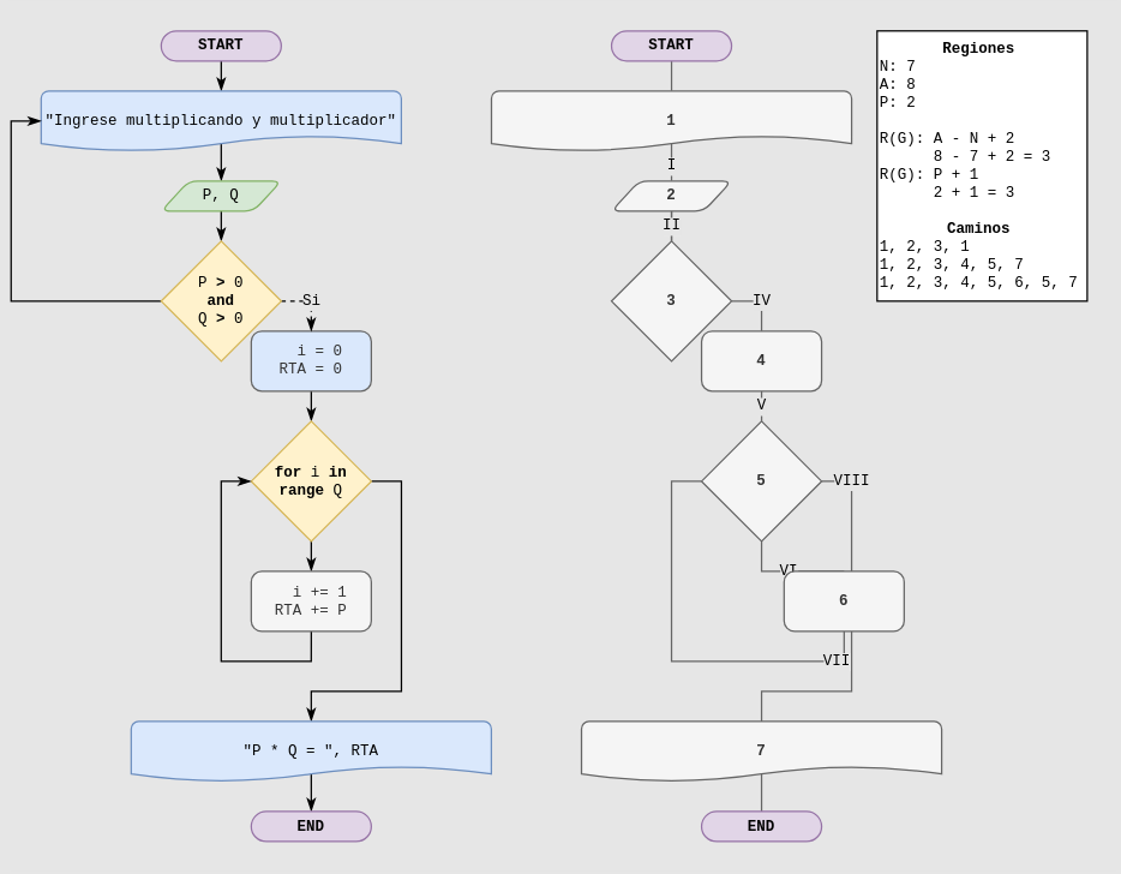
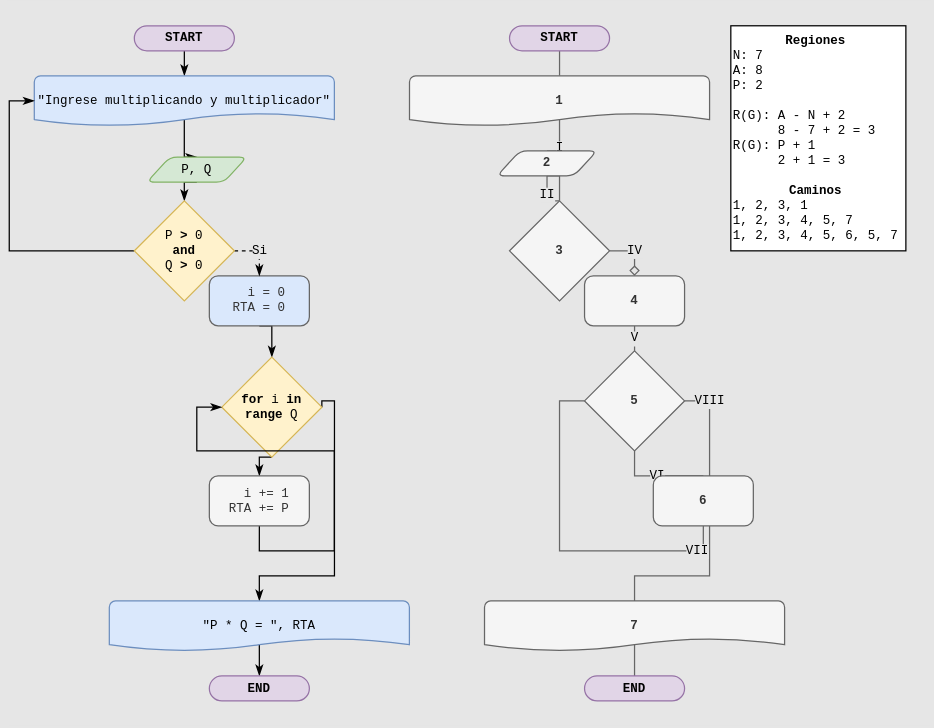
  <mxCell id="0" />
  <mxCell id="1" parent="0" />
  <mxCell id="2" value="&lt;div style=&quot;text-align: center;&quot;&gt;&lt;span style=&quot;background-color: initial;&quot;&gt;&lt;b&gt;Regiones&lt;/b&gt;&lt;/span&gt;&lt;/div&gt;N: 7&lt;br&gt;A: 8&lt;br&gt;P: 2&lt;br&gt;&lt;br&gt;R(G): A - N + 2&lt;br&gt;&amp;nbsp; &amp;nbsp; &amp;nbsp; 8 - 7 + 2 = 3&lt;br&gt;R(G): P + 1&lt;br&gt;&amp;nbsp; &amp;nbsp; &amp;nbsp; 2 + 1 = 3&lt;br&gt;&lt;br&gt;&lt;div style=&quot;text-align: center;&quot;&gt;&lt;b style=&quot;background-color: initial;&quot;&gt;Caminos&lt;/b&gt;&lt;/div&gt;1, 2, 3, 1&lt;br&gt;1, 2, 3, 4, 5, 7&lt;br&gt;1, 2, 3, 4, 5, 6, 5, 7" style="rounded=0;whiteSpace=wrap;html=1;labelBackgroundColor=none;labelBorderColor=none;fontFamily=Courier New;fontSize=10;strokeWidth=1;align=left;verticalAlign=top;" vertex="1" parent="1"><mxGeometry x="578" y="20" width="140" height="180" as="geometry" /></mxCell>
  <mxCell id="3" style="edgeStyle=orthogonalEdgeStyle;curved=0;rounded=1;sketch=0;orthogonalLoop=1;jettySize=auto;html=1;exitX=0.5;exitY=1;exitDx=0;exitDy=0;entryX=0.5;entryY=0;entryDx=0;entryDy=0;entryPerimeter=0;fontFamily=Courier New;fontSize=10;endArrow=classicThin;endFill=1;labelBackgroundColor=#E6E6E6;" edge="1" parent="1" source="4" target="6"><mxGeometry relative="1" as="geometry" /></mxCell>
  <mxCell id="4" value="START" style="rounded=1;whiteSpace=wrap;html=1;fontFamily=Courier New;fontSize=10;strokeWidth=1;arcSize=50;fontStyle=1;fillColor=#e1d5e7;strokeColor=#9673a6;" vertex="1" parent="1"><mxGeometry x="100.93" y="20" width="80" height="20" as="geometry" /></mxCell>
  <mxCell id="5" style="edgeStyle=orthogonalEdgeStyle;rounded=0;sketch=0;orthogonalLoop=1;jettySize=auto;html=1;exitX=0.5;exitY=0;exitDx=0;exitDy=0;exitPerimeter=0;entryX=0.5;entryY=0;entryDx=0;entryDy=0;fontFamily=Courier New;fontSize=10;endArrow=classicThin;endFill=1;labelBackgroundColor=#E6E6E6;" edge="1" parent="1" source="6" target="8"><mxGeometry relative="1" as="geometry"><Array as="points"><mxPoint x="140.93" y="80" /><mxPoint x="140.93" y="80" /></Array></mxGeometry></mxCell>
  <mxCell id="6" value="&quot;Ingrese multiplicando y multiplicador&quot;" style="strokeWidth=1;html=1;shape=mxgraph.flowchart.document2;whiteSpace=wrap;size=0.25;rounded=0;sketch=0;fontFamily=Courier New;fontSize=10;fillColor=#dae8fc;strokeColor=#6c8ebf;" vertex="1" parent="1"><mxGeometry x="20.93" y="60" width="240" height="40" as="geometry" /></mxCell>
  <mxCell id="7" style="edgeStyle=orthogonalEdgeStyle;rounded=0;sketch=0;orthogonalLoop=1;jettySize=auto;html=1;exitX=0.5;exitY=1;exitDx=0;exitDy=0;entryX=0.5;entryY=0;entryDx=0;entryDy=0;entryPerimeter=0;fontFamily=Courier New;fontSize=10;endArrow=classicThin;endFill=1;labelBackgroundColor=#E6E6E6;" edge="1" parent="1" source="8" target="16"><mxGeometry relative="1" as="geometry" /></mxCell>
- <mxCell id="8" value="P, Q" style="shape=parallelogram;html=1;strokeWidth=1;perimeter=parallelogramPerimeter;whiteSpace=wrap;rounded=1;arcSize=12;size=0.23;sketch=0;fontFamily=Courier New;fontSize=10;fillColor=#d5e8d4;strokeColor=#82b366;" vertex="1" parent="1"><mxGeometry x="100.93" y="120" width="80" height="20" as="geometry" /></mxCell>
+ <mxCell id="8" value="P, Q" style="shape=parallelogram;html=1;strokeWidth=1;perimeter=parallelogramPerimeter;whiteSpace=wrap;rounded=1;arcSize=12;size=0.23;sketch=0;fontFamily=Courier New;fontSize=10;fillColor=#d5e8d4;strokeColor=#82b366;" vertex="1" parent="1"><mxGeometry x="110.93" y="125" width="80" height="20" as="geometry" /></mxCell>
  <mxCell id="9" style="edgeStyle=orthogonalEdgeStyle;rounded=0;sketch=0;orthogonalLoop=1;jettySize=auto;html=1;exitX=0.5;exitY=1;exitDx=0;exitDy=0;entryX=0.5;entryY=0;entryDx=0;entryDy=0;entryPerimeter=0;fontFamily=Courier New;fontSize=10;endArrow=classicThin;endFill=1;labelBackgroundColor=#E6E6E6;" edge="1" parent="1" source="10" target="13"><mxGeometry relative="1" as="geometry" /></mxCell>
  <mxCell id="10" value="&amp;nbsp; i = 0&lt;br&gt;RTA = 0" style="rounded=1;whiteSpace=wrap;html=1;absoluteArcSize=1;arcSize=14;strokeWidth=1;sketch=0;fontFamily=Courier New;fontSize=10;align=center;fillColor=#dae8fc;fontColor=#333333;strokeColor=#666666;" vertex="1" parent="1"><mxGeometry x="160.93" y="220" width="80" height="40" as="geometry" /></mxCell>
  <mxCell id="11" style="edgeStyle=orthogonalEdgeStyle;rounded=0;sketch=0;orthogonalLoop=1;jettySize=auto;html=1;exitX=0.5;exitY=1;exitDx=0;exitDy=0;exitPerimeter=0;entryX=0.5;entryY=0;entryDx=0;entryDy=0;fontFamily=Courier New;fontSize=10;endArrow=classicThin;endFill=1;labelBackgroundColor=#E6E6E6;" edge="1" parent="1" source="13" target="18"><mxGeometry relative="1" as="geometry" /></mxCell>
  <mxCell id="12" style="edgeStyle=orthogonalEdgeStyle;rounded=0;sketch=0;orthogonalLoop=1;jettySize=auto;html=1;exitX=1;exitY=0.5;exitDx=0;exitDy=0;exitPerimeter=0;entryX=0.5;entryY=0;entryDx=0;entryDy=0;entryPerimeter=0;fontFamily=Courier New;fontSize=10;endArrow=classicThin;endFill=1;labelBackgroundColor=#E6E6E6;" edge="1" parent="1" source="13" target="20"><mxGeometry relative="1" as="geometry"><Array as="points"><mxPoint x="261.01" y="320" /><mxPoint x="261.01" y="460" /><mxPoint x="201.01" y="460" /></Array></mxGeometry></mxCell>
- <mxCell id="13" value="&lt;b&gt;for&lt;/b&gt; i &lt;b&gt;in range&lt;/b&gt; Q" style="strokeWidth=1;html=1;shape=mxgraph.flowchart.decision;whiteSpace=wrap;rounded=0;sketch=0;fontFamily=Courier New;fontSize=10;fillColor=#fff2cc;strokeColor=#d6b656;" vertex="1" parent="1"><mxGeometry x="160.93" y="280" width="80" height="80" as="geometry" /></mxCell>
+ <mxCell id="13" value="&lt;b&gt;for&lt;/b&gt; i &lt;b&gt;in range&lt;/b&gt; Q" style="strokeWidth=1;html=1;shape=mxgraph.flowchart.decision;whiteSpace=wrap;rounded=0;sketch=0;fontFamily=Courier New;fontSize=10;fillColor=#fff2cc;strokeColor=#d6b656;" vertex="1" parent="1"><mxGeometry x="170.93" y="285" width="80" height="80" as="geometry" /></mxCell>
  <mxCell id="14" value="Si" style="edgeStyle=orthogonalEdgeStyle;rounded=0;sketch=0;orthogonalLoop=1;jettySize=auto;html=1;exitX=1;exitY=0.5;exitDx=0;exitDy=0;exitPerimeter=0;entryX=0.5;entryY=0;entryDx=0;entryDy=0;fontFamily=Courier New;fontSize=10;endArrow=classicThin;endFill=1;labelBackgroundColor=#E6E6E6;dashed=1;" edge="1" parent="1" source="16" target="10"><mxGeometry relative="1" as="geometry" /></mxCell>
  <mxCell id="15" style="edgeStyle=orthogonalEdgeStyle;rounded=0;sketch=0;orthogonalLoop=1;jettySize=auto;html=1;exitX=0;exitY=0.5;exitDx=0;exitDy=0;exitPerimeter=0;entryX=0;entryY=0.5;entryDx=0;entryDy=0;entryPerimeter=0;fontFamily=Courier New;fontSize=10;endArrow=classicThin;endFill=1;labelBackgroundColor=#E6E6E6;" edge="1" parent="1" source="16" target="6"><mxGeometry relative="1" as="geometry" /></mxCell>
  <mxCell id="16" value="P &lt;b&gt;&amp;gt;&lt;/b&gt; 0&lt;br&gt;&lt;b&gt;and&lt;/b&gt;&lt;br&gt;Q &lt;b&gt;&amp;gt;&lt;/b&gt; 0" style="strokeWidth=1;html=1;shape=mxgraph.flowchart.decision;whiteSpace=wrap;rounded=0;sketch=0;fontFamily=Courier New;fontSize=10;fillColor=#fff2cc;strokeColor=#d6b656;" vertex="1" parent="1"><mxGeometry x="100.93" y="160" width="80" height="80" as="geometry" /></mxCell>
  <mxCell id="17" style="edgeStyle=orthogonalEdgeStyle;rounded=0;sketch=0;orthogonalLoop=1;jettySize=auto;html=1;exitX=0.5;exitY=1;exitDx=0;exitDy=0;entryX=0;entryY=0.5;entryDx=0;entryDy=0;entryPerimeter=0;fontFamily=Courier New;fontSize=10;endArrow=classicThin;endFill=1;labelBackgroundColor=#E6E6E6;" edge="1" parent="1" source="18" target="13"><mxGeometry relative="1" as="geometry" /></mxCell>
  <mxCell id="18" value="&amp;nbsp; i += 1&lt;br&gt;RTA += P" style="rounded=1;whiteSpace=wrap;html=1;absoluteArcSize=1;arcSize=14;strokeWidth=1;sketch=0;fontFamily=Courier New;fontSize=10;align=center;fillColor=#f5f5f5;fontColor=#333333;strokeColor=#666666;" vertex="1" parent="1"><mxGeometry x="160.93" y="380" width="80" height="40" as="geometry" /></mxCell>
  <mxCell id="19" style="edgeStyle=orthogonalEdgeStyle;rounded=0;sketch=0;orthogonalLoop=1;jettySize=auto;html=1;exitX=0.5;exitY=0;exitDx=0;exitDy=0;exitPerimeter=0;entryX=0.5;entryY=0;entryDx=0;entryDy=0;labelBackgroundColor=#E6E6E6;fontFamily=Courier New;fontSize=10;endArrow=classicThin;endFill=1;" edge="1" parent="1" source="20" target="39"><mxGeometry relative="1" as="geometry"><Array as="points"><mxPoint x="201" y="500" /><mxPoint x="201" y="500" /></Array></mxGeometry></mxCell>
  <mxCell id="20" value="&quot;P * Q = &quot;, RTA" style="strokeWidth=1;html=1;shape=mxgraph.flowchart.document2;whiteSpace=wrap;size=0.25;rounded=0;sketch=0;fontFamily=Courier New;fontSize=10;fillColor=#dae8fc;strokeColor=#6c8ebf;" vertex="1" parent="1"><mxGeometry x="80.93" y="480" width="240" height="40" as="geometry" /></mxCell>
  <mxCell id="21" style="edgeStyle=orthogonalEdgeStyle;curved=0;rounded=1;sketch=0;orthogonalLoop=1;jettySize=auto;html=1;exitX=0.5;exitY=1;exitDx=0;exitDy=0;entryX=0.5;entryY=0;entryDx=0;entryDy=0;entryPerimeter=0;fontFamily=Courier New;fontSize=10;endArrow=none;endFill=0;labelBackgroundColor=#E6E6E6;fillColor=#f5f5f5;strokeColor=#666666;" edge="1" parent="1" source="22" target="24"><mxGeometry relative="1" as="geometry" /></mxCell>
  <mxCell id="22" value="START" style="rounded=1;whiteSpace=wrap;html=1;fontFamily=Courier New;fontSize=10;strokeWidth=1;arcSize=50;fontStyle=1;fillColor=#e1d5e7;strokeColor=#9673a6;" vertex="1" parent="1"><mxGeometry x="401.01" y="20" width="80" height="20" as="geometry" /></mxCell>
  <mxCell id="23" value="I" style="edgeStyle=orthogonalEdgeStyle;rounded=0;sketch=0;orthogonalLoop=1;jettySize=auto;html=1;exitX=0.5;exitY=0;exitDx=0;exitDy=0;exitPerimeter=0;entryX=0.5;entryY=0;entryDx=0;entryDy=0;fontFamily=Courier New;fontSize=10;endArrow=none;endFill=0;labelBackgroundColor=#E6E6E6;fillColor=#f5f5f5;strokeColor=#666666;" edge="1" parent="1" source="24" target="27"><mxGeometry x="0.667" relative="1" as="geometry"><Array as="points"><mxPoint x="441.01" y="80" /><mxPoint x="441.01" y="80" /></Array><mxPoint as="offset" /></mxGeometry></mxCell>
  <mxCell id="24" value="1" style="strokeWidth=1;html=1;shape=mxgraph.flowchart.document2;whiteSpace=wrap;size=0.25;rounded=0;sketch=0;fontFamily=Courier New;fontSize=10;fillColor=#f5f5f5;fontColor=#333333;strokeColor=#666666;fontStyle=1" vertex="1" parent="1"><mxGeometry x="321.01" y="60" width="240" height="40" as="geometry" /></mxCell>
  <mxCell id="25" style="edgeStyle=orthogonalEdgeStyle;rounded=0;sketch=0;orthogonalLoop=1;jettySize=auto;html=1;exitX=0.5;exitY=1;exitDx=0;exitDy=0;entryX=0.5;entryY=0;entryDx=0;entryDy=0;entryPerimeter=0;fontFamily=Courier New;fontSize=10;endArrow=none;endFill=0;labelBackgroundColor=#E6E6E6;fillColor=#f5f5f5;strokeColor=#666666;" edge="1" parent="1" source="27" target="34"><mxGeometry relative="1" as="geometry" /></mxCell>
  <mxCell id="26" value="II" style="edgeStyle=orthogonalEdgeStyle;rounded=0;sketch=0;orthogonalLoop=1;jettySize=auto;html=1;labelBackgroundColor=#E6E6E6;fontFamily=Courier New;fontSize=10;endArrow=none;endFill=0;fillColor=#f5f5f5;strokeColor=#666666;" edge="1" parent="1" source="27" target="34"><mxGeometry relative="1" as="geometry" /></mxCell>
- <mxCell id="27" value="2" style="shape=parallelogram;html=1;strokeWidth=1;perimeter=parallelogramPerimeter;whiteSpace=wrap;rounded=1;arcSize=12;size=0.23;sketch=0;fontFamily=Courier New;fontSize=10;fillColor=#f5f5f5;fontColor=#333333;strokeColor=#666666;fontStyle=1" vertex="1" parent="1"><mxGeometry x="401.01" y="120" width="80" height="20" as="geometry" /></mxCell>
+ <mxCell id="27" value="2" style="shape=parallelogram;html=1;strokeWidth=1;perimeter=parallelogramPerimeter;whiteSpace=wrap;rounded=1;arcSize=12;size=0.23;sketch=0;fontFamily=Courier New;fontSize=10;fillColor=#f5f5f5;fontColor=#333333;strokeColor=#666666;fontStyle=1" vertex="1" parent="1"><mxGeometry x="391.01" y="120" width="80" height="20" as="geometry" /></mxCell>
  <mxCell id="28" value="V" style="edgeStyle=orthogonalEdgeStyle;rounded=0;sketch=0;orthogonalLoop=1;jettySize=auto;html=1;exitX=0.5;exitY=1;exitDx=0;exitDy=0;entryX=0.5;entryY=0;entryDx=0;entryDy=0;entryPerimeter=0;fontFamily=Courier New;fontSize=10;endArrow=none;endFill=0;labelBackgroundColor=#E6E6E6;fillColor=#f5f5f5;strokeColor=#666666;" edge="1" parent="1" source="29" target="32"><mxGeometry relative="1" as="geometry" /></mxCell>
  <mxCell id="29" value="4" style="rounded=1;whiteSpace=wrap;html=1;absoluteArcSize=1;arcSize=14;strokeWidth=1;sketch=0;fontFamily=Courier New;fontSize=10;align=center;fillColor=#f5f5f5;fontColor=#333333;strokeColor=#666666;fontStyle=1" vertex="1" parent="1"><mxGeometry x="461.01" y="220" width="80" height="40" as="geometry" /></mxCell>
  <mxCell id="30" value="VI" style="edgeStyle=orthogonalEdgeStyle;rounded=0;sketch=0;orthogonalLoop=1;jettySize=auto;html=1;exitX=0.5;exitY=1;exitDx=0;exitDy=0;exitPerimeter=0;entryX=0.5;entryY=0;entryDx=0;entryDy=0;fontFamily=Courier New;fontSize=10;endArrow=none;endFill=0;labelBackgroundColor=#E6E6E6;fillColor=#f5f5f5;strokeColor=#666666;" edge="1" parent="1" source="32" target="36"><mxGeometry relative="1" as="geometry" /></mxCell>
  <mxCell id="31" value="VIII" style="edgeStyle=orthogonalEdgeStyle;rounded=0;sketch=0;orthogonalLoop=1;jettySize=auto;html=1;exitX=1;exitY=0.5;exitDx=0;exitDy=0;exitPerimeter=0;entryX=0.5;entryY=0;entryDx=0;entryDy=0;entryPerimeter=0;fontFamily=Courier New;fontSize=10;endArrow=none;endFill=0;labelBackgroundColor=#E6E6E6;fillColor=#f5f5f5;strokeColor=#666666;" edge="1" parent="1" source="32" target="38"><mxGeometry x="-0.833" relative="1" as="geometry"><Array as="points"><mxPoint x="561.01" y="320" /><mxPoint x="561.01" y="460" /><mxPoint x="501.01" y="460" /></Array><mxPoint as="offset" /></mxGeometry></mxCell>
  <mxCell id="32" value="5" style="strokeWidth=1;html=1;shape=mxgraph.flowchart.decision;whiteSpace=wrap;rounded=0;sketch=0;fontFamily=Courier New;fontSize=10;fillColor=#f5f5f5;fontColor=#333333;strokeColor=#666666;fontStyle=1" vertex="1" parent="1"><mxGeometry x="461.01" y="280" width="80" height="80" as="geometry" /></mxCell>
- <mxCell id="33" value="IV" style="edgeStyle=orthogonalEdgeStyle;rounded=0;sketch=0;orthogonalLoop=1;jettySize=auto;html=1;exitX=1;exitY=0.5;exitDx=0;exitDy=0;exitPerimeter=0;entryX=0.5;entryY=0;entryDx=0;entryDy=0;fontFamily=Courier New;fontSize=10;endArrow=none;endFill=0;labelBackgroundColor=#E6E6E6;fillColor=#f5f5f5;strokeColor=#666666;" edge="1" parent="1" source="34" target="29"><mxGeometry relative="1" as="geometry" /></mxCell>
+ <mxCell id="33" value="IV" style="edgeStyle=orthogonalEdgeStyle;rounded=0;sketch=0;orthogonalLoop=1;jettySize=auto;html=1;exitX=1;exitY=0.5;exitDx=0;exitDy=0;exitPerimeter=0;entryX=0.5;entryY=0;entryDx=0;entryDy=0;fontFamily=Courier New;fontSize=10;endArrow=diamond;endFill=0;labelBackgroundColor=#E6E6E6;fillColor=#f5f5f5;strokeColor=#666666;" edge="1" parent="1" source="34" target="29"><mxGeometry relative="1" as="geometry" /></mxCell>
  <mxCell id="34" value="3" style="strokeWidth=1;html=1;shape=mxgraph.flowchart.decision;whiteSpace=wrap;rounded=0;sketch=0;fontFamily=Courier New;fontSize=10;fillColor=#f5f5f5;fontColor=#333333;strokeColor=#666666;fontStyle=1" vertex="1" parent="1"><mxGeometry x="401.01" y="160" width="80" height="80" as="geometry" /></mxCell>
  <mxCell id="35" value="VII" style="edgeStyle=orthogonalEdgeStyle;rounded=0;sketch=0;orthogonalLoop=1;jettySize=auto;html=1;exitX=0.5;exitY=1;exitDx=0;exitDy=0;entryX=0;entryY=0.5;entryDx=0;entryDy=0;entryPerimeter=0;fontFamily=Courier New;fontSize=10;endArrow=none;endFill=0;labelBackgroundColor=#E6E6E6;fillColor=#f5f5f5;strokeColor=#666666;" edge="1" parent="1" source="36" target="32"><mxGeometry x="-0.818" relative="1" as="geometry"><mxPoint as="offset" /></mxGeometry></mxCell>
  <mxCell id="36" value="6" style="rounded=1;whiteSpace=wrap;html=1;absoluteArcSize=1;arcSize=14;strokeWidth=1;sketch=0;fontFamily=Courier New;fontSize=10;align=center;fillColor=#f5f5f5;fontColor=#333333;strokeColor=#666666;fontStyle=1" vertex="1" parent="1"><mxGeometry x="516.01" y="380" width="80" height="40" as="geometry" /></mxCell>
  <mxCell id="37" style="edgeStyle=orthogonalEdgeStyle;rounded=0;sketch=0;orthogonalLoop=1;jettySize=auto;html=1;exitX=0.5;exitY=0;exitDx=0;exitDy=0;exitPerimeter=0;entryX=0.5;entryY=0;entryDx=0;entryDy=0;labelBackgroundColor=#E6E6E6;fontFamily=Courier New;fontSize=10;endArrow=none;endFill=0;fillColor=#f5f5f5;strokeColor=#666666;" edge="1" parent="1" source="38" target="40"><mxGeometry relative="1" as="geometry"><Array as="points"><mxPoint x="501" y="510" /><mxPoint x="501" y="510" /></Array></mxGeometry></mxCell>
  <mxCell id="38" value="7" style="strokeWidth=1;html=1;shape=mxgraph.flowchart.document2;whiteSpace=wrap;size=0.25;rounded=0;sketch=0;fontFamily=Courier New;fontSize=10;fillColor=#f5f5f5;fontColor=#333333;strokeColor=#666666;fontStyle=1" vertex="1" parent="1"><mxGeometry x="381.01" y="480" width="240" height="40" as="geometry" /></mxCell>
  <mxCell id="39" value="END" style="rounded=1;whiteSpace=wrap;html=1;fontFamily=Courier New;fontSize=10;strokeWidth=1;arcSize=50;fontStyle=1;fillColor=#e1d5e7;strokeColor=#9673a6;" vertex="1" parent="1"><mxGeometry x="160.93" y="540" width="80" height="20" as="geometry" /></mxCell>
  <mxCell id="40" value="END" style="rounded=1;whiteSpace=wrap;html=1;fontFamily=Courier New;fontSize=10;strokeWidth=1;arcSize=50;fontStyle=1;fillColor=#e1d5e7;strokeColor=#9673a6;" vertex="1" parent="1"><mxGeometry x="461.01" y="540" width="80" height="20" as="geometry" /></mxCell>
